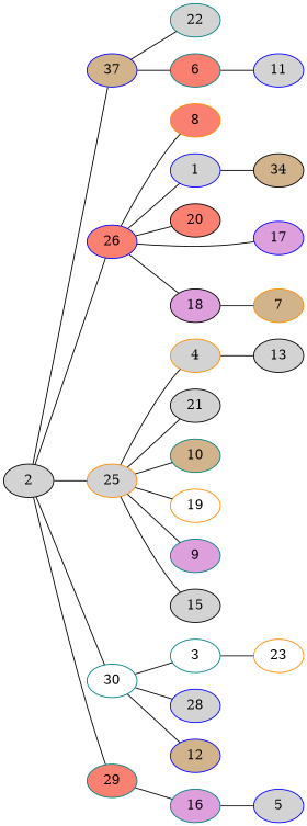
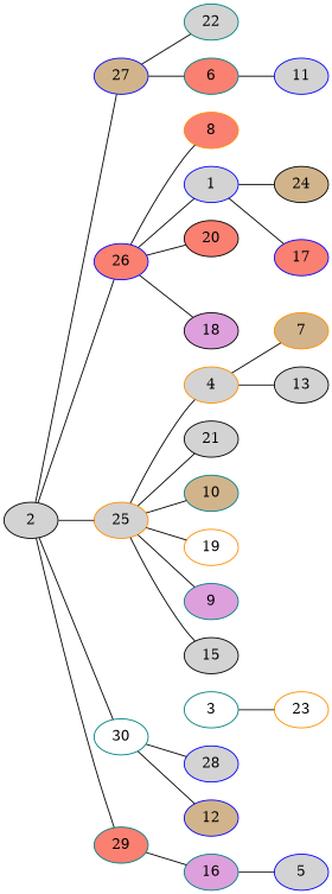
  graph {
    rankdir=LR
    node [color=blue fillcolor=lightgrey style=filled]
-   27 [fillcolor=tan label=37]
+   27 [fillcolor=tan]
    2 [color=black]
    26 [fillcolor=salmon]
    25 [color=darkorange]
    30 [color=teal fillcolor=white]
    29 [color=teal fillcolor=salmon]
    22 [color=teal]
    6 [color=teal fillcolor=salmon]
    8 [color=darkorange fillcolor=salmon]
    1
    20 [color=black fillcolor=salmon]
-   17 [fillcolor=plum]
+   17 [fillcolor=salmon]
    18 [color=black fillcolor=plum]
    4 [color=darkorange]
    21 [color=black]
    10 [color=teal fillcolor=tan]
    19 [color=darkorange fillcolor=white]
    9 [color=teal fillcolor=plum]
    15 [color=black]
    3 [color=teal fillcolor=white]
    28
    12 [fillcolor=tan]
    16 [color=teal fillcolor=plum]
    11
-   24 [color=black fillcolor=tan label=34]
+   24 [color=black fillcolor=tan]
    7 [color=darkorange fillcolor=tan]
    13 [color=black]
    23 [color=darkorange fillcolor=white]
    5
    27 -- 22
    27 -- 6
    2 -- 27
    2 -- 26
    2 -- 25
    2 -- 30
    2 -- 29
    26 -- 8
    26 -- 1
    26 -- 20
-   26 -- 17
+   1 -- 17
    26 -- 18
    25 -- 4
    25 -- 21
    25 -- 10
    25 -- 19
    25 -- 9
    25 -- 15
-   30 -- 3
    30 -- 28
    30 -- 12
    29 -- 16
    6 -- 11
    1 -- 24
-   18 -- 7
+   4 -- 7
    4 -- 13
    3 -- 23
    16 -- 5
  }
